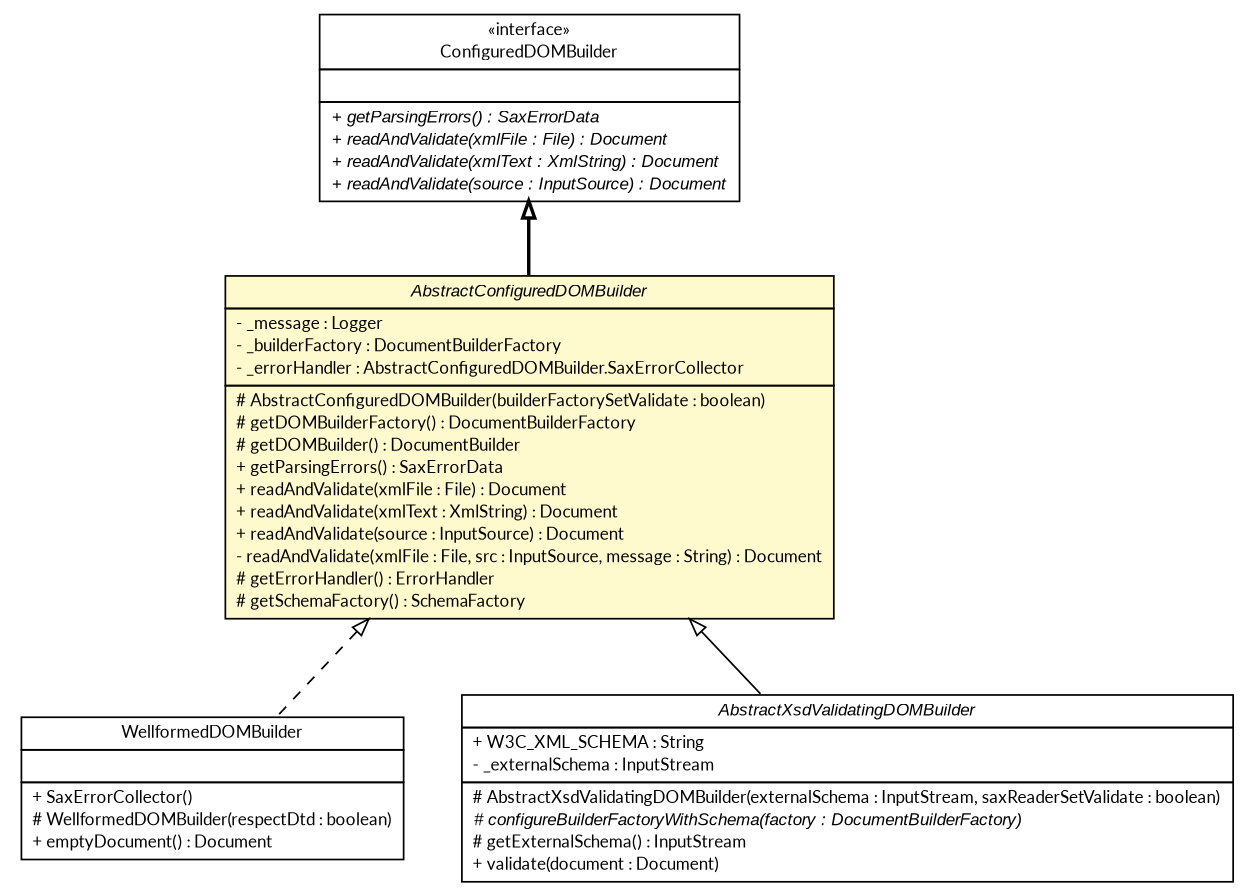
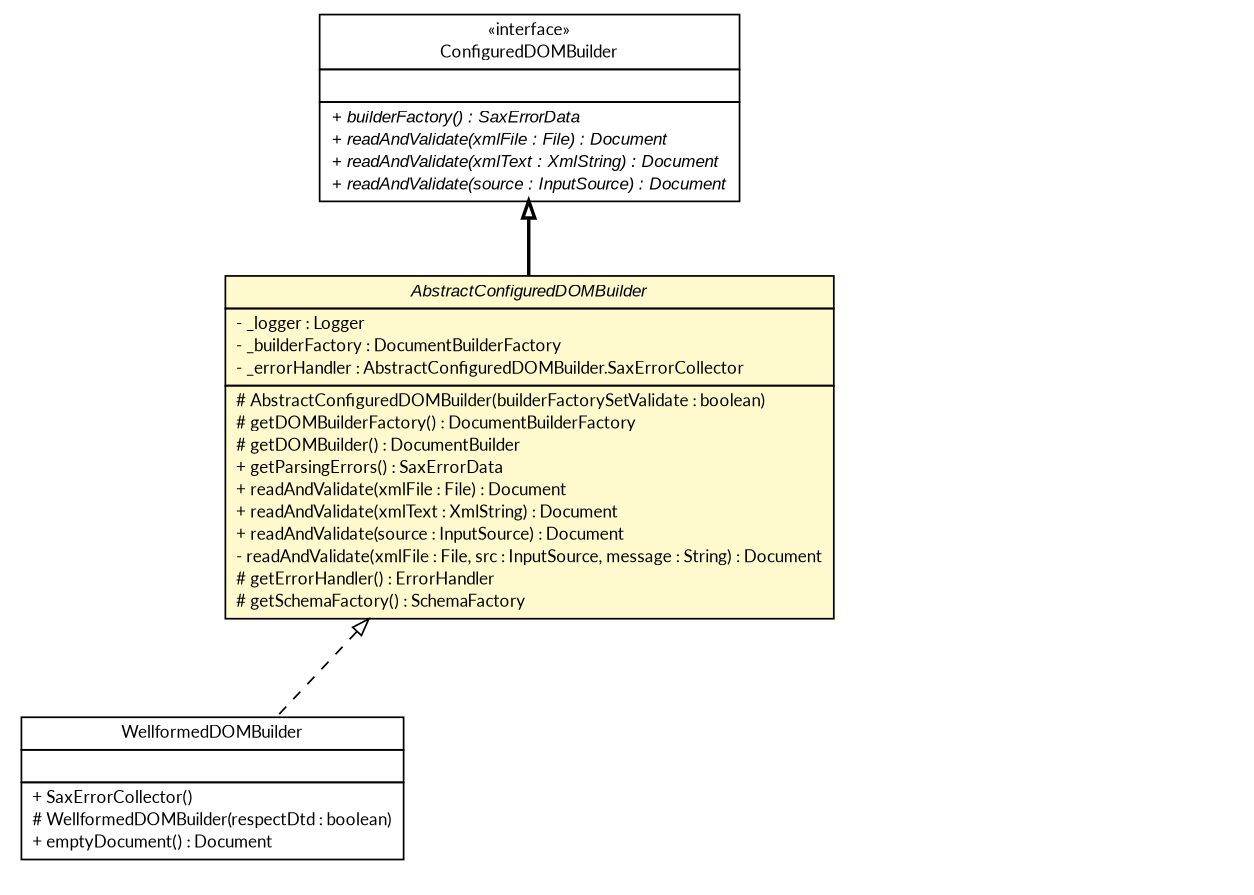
  digraph {
    fontname=Lato
    nodesep=0.25
    ranksep=0.5
    node [fontcolor=black fontname=Lato fontsize=10.0 shape=plaintext]
    edge [arrowtail=empty dir=back fontname=Lato fontsize=10 headport=p labelfontname=arial labelfontsize=10 tailport=p]
    n1 [label=<<table title="org.tanjakostic.jcleancim.xml.WellformedDOMBuilder" border="0" cellborder="1" cellspacing="0" cellpadding="2" port="p" href="./WellformedDOMBuilder.html"> 		<tr><td><table border="0" cellspacing="0" cellpadding="1"> <tr><td align="center" balign="center"> WellformedDOMBuilder </td></tr> 		</table></td></tr> 		<tr><td><table border="0" cellspacing="0" cellpadding="1"> <tr><td align="left" balign="left">  </td></tr> 		</table></td></tr> 		<tr><td><table border="0" cellspacing="0" cellpadding="1"> <tr><td align="left" balign="left"> + SaxErrorCollector() </td></tr> <tr><td align="left" balign="left"> # WellformedDOMBuilder(respectDtd : boolean) </td></tr> <tr><td align="left" balign="left"> + emptyDocument() : Document </td></tr> 		</table></td></tr> 		</table>>]
-   n2 [label=<<table title="org.tanjakostic.jcleancim.xml.ConfiguredDOMBuilder" border="0" cellborder="1" cellspacing="0" cellpadding="2" port="p" href="./ConfiguredDOMBuilder.html"> 		<tr><td><table border="0" cellspacing="0" cellpadding="1"> <tr><td align="center" balign="center"> &#171;interface&#187; </td></tr> <tr><td align="center" balign="center"> ConfiguredDOMBuilder </td></tr> 		</table></td></tr> 		<tr><td><table border="0" cellspacing="0" cellpadding="1"> <tr><td align="left" balign="left">  </td></tr> 		</table></td></tr> 		<tr><td><table border="0" cellspacing="0" cellpadding="1"> <tr><td align="left" balign="left"><font face="Arial Italic" point-size="10.0"> + getParsingErrors() : SaxErrorData </font></td></tr> <tr><td align="left" balign="left"><font face="Arial Italic" point-size="10.0"> + readAndValidate(xmlFile : File) : Document </font></td></tr> <tr><td align="left" balign="left"><font face="Arial Italic" point-size="10.0"> + readAndValidate(xmlText : XmlString) : Document </font></td></tr> <tr><td align="left" balign="left"><font face="Arial Italic" point-size="10.0"> + readAndValidate(source : InputSource) : Document </font></td></tr> 		</table></td></tr> 		</table>>]
-   n3 [label=<<table title="org.tanjakostic.jcleancim.xml.AbstractConfiguredDOMBuilder" border="0" cellborder="1" cellspacing="0" cellpadding="2" port="p" bgcolor="lemonChiffon" href="./AbstractConfiguredDOMBuilder.html"> 		<tr><td><table border="0" cellspacing="0" cellpadding="1"> <tr><td align="center" balign="center"><font face="Arial Italic"> AbstractConfiguredDOMBuilder </font></td></tr> 		</table></td></tr> 		<tr><td><table border="0" cellspacing="0" cellpadding="1"> <tr><td align="left" balign="left"> - _message : Logger </td></tr> <tr><td align="left" balign="left"> - _builderFactory : DocumentBuilderFactory </td></tr> <tr><td align="left" balign="left"> - _errorHandler : AbstractConfiguredDOMBuilder.SaxErrorCollector </td></tr> 		</table></td></tr> 		<tr><td><table border="0" cellspacing="0" cellpadding="1"> <tr><td align="left" balign="left"> # AbstractConfiguredDOMBuilder(builderFactorySetValidate : boolean) </td></tr> <tr><td align="left" balign="left"> # getDOMBuilderFactory() : DocumentBuilderFactory </td></tr> <tr><td align="left" balign="left"> # getDOMBuilder() : DocumentBuilder </td></tr> <tr><td align="left" balign="left"> + getParsingErrors() : SaxErrorData </td></tr> <tr><td align="left" balign="left"> + readAndValidate(xmlFile : File) : Document </td></tr> <tr><td align="left" balign="left"> + readAndValidate(xmlText : XmlString) : Document </td></tr> <tr><td align="left" balign="left"> + readAndValidate(source : InputSource) : Document </td></tr> <tr><td align="left" balign="left"> - readAndValidate(xmlFile : File, src : InputSource, message : String) : Document </td></tr> <tr><td align="left" balign="left"> # getErrorHandler() : ErrorHandler </td></tr> <tr><td align="left" balign="left"> # getSchemaFactory() : SchemaFactory </td></tr> 		</table></td></tr> 		</table>>]
-   n4 [label=<<table title="org.tanjakostic.jcleancim.xml.AbstractXsdValidatingDOMBuilder" border="0" cellborder="1" cellspacing="0" cellpadding="2" port="p" href="./AbstractXsdValidatingDOMBuilder.html"> 		<tr><td><table border="0" cellspacing="0" cellpadding="1"> <tr><td align="center" balign="center"><font face="Arial Italic"> AbstractXsdValidatingDOMBuilder </font></td></tr> 		</table></td></tr> 		<tr><td><table border="0" cellspacing="0" cellpadding="1"> <tr><td align="left" balign="left"> + W3C_XML_SCHEMA : String </td></tr> <tr><td align="left" balign="left"> - _externalSchema : InputStream </td></tr> 		</table></td></tr> 		<tr><td><table border="0" cellspacing="0" cellpadding="1"> <tr><td align="left" balign="left"> # AbstractXsdValidatingDOMBuilder(externalSchema : InputStream, saxReaderSetValidate : boolean) </td></tr> <tr><td align="left" balign="left"><font face="Arial Italic" point-size="10.0"> # configureBuilderFactoryWithSchema(factory : DocumentBuilderFactory) </font></td></tr> <tr><td align="left" balign="left"> # getExternalSchema() : InputStream </td></tr> <tr><td align="left" balign="left"> + validate(document : Document) </td></tr> 		</table></td></tr> 		</table>>]
+   n2 [label=<<table title="org.tanjakostic.jcleancim.xml.ConfiguredDOMBuilder" border="0" cellborder="1" cellspacing="0" cellpadding="2" port="p" href="./ConfiguredDOMBuilder.html"> 		<tr><td><table border="0" cellspacing="0" cellpadding="1"> <tr><td align="center" balign="center"> &#171;interface&#187; </td></tr> <tr><td align="center" balign="center"> ConfiguredDOMBuilder </td></tr> 		</table></td></tr> 		<tr><td><table border="0" cellspacing="0" cellpadding="1"> <tr><td align="left" balign="left">  </td></tr> 		</table></td></tr> 		<tr><td><table border="0" cellspacing="0" cellpadding="1"> <tr><td align="left" balign="left"><font face="Arial Italic" point-size="10.0"> + builderFactory() : SaxErrorData </font></td></tr> <tr><td align="left" balign="left"><font face="Arial Italic" point-size="10.0"> + readAndValidate(xmlFile : File) : Document </font></td></tr> <tr><td align="left" balign="left"><font face="Arial Italic" point-size="10.0"> + readAndValidate(xmlText : XmlString) : Document </font></td></tr> <tr><td align="left" balign="left"><font face="Arial Italic" point-size="10.0"> + readAndValidate(source : InputSource) : Document </font></td></tr> 		</table></td></tr> 		</table>>]
+   n3 [label=<<table title="org.tanjakostic.jcleancim.xml.AbstractConfiguredDOMBuilder" border="0" cellborder="1" cellspacing="0" cellpadding="2" port="p" bgcolor="lemonChiffon" href="./AbstractConfiguredDOMBuilder.html"> 		<tr><td><table border="0" cellspacing="0" cellpadding="1"> <tr><td align="center" balign="center"><font face="Arial Italic"> AbstractConfiguredDOMBuilder </font></td></tr> 		</table></td></tr> 		<tr><td><table border="0" cellspacing="0" cellpadding="1"> <tr><td align="left" balign="left"> - _logger : Logger </td></tr> <tr><td align="left" balign="left"> - _builderFactory : DocumentBuilderFactory </td></tr> <tr><td align="left" balign="left"> - _errorHandler : AbstractConfiguredDOMBuilder.SaxErrorCollector </td></tr> 		</table></td></tr> 		<tr><td><table border="0" cellspacing="0" cellpadding="1"> <tr><td align="left" balign="left"> # AbstractConfiguredDOMBuilder(builderFactorySetValidate : boolean) </td></tr> <tr><td align="left" balign="left"> # getDOMBuilderFactory() : DocumentBuilderFactory </td></tr> <tr><td align="left" balign="left"> # getDOMBuilder() : DocumentBuilder </td></tr> <tr><td align="left" balign="left"> + getParsingErrors() : SaxErrorData </td></tr> <tr><td align="left" balign="left"> + readAndValidate(xmlFile : File) : Document </td></tr> <tr><td align="left" balign="left"> + readAndValidate(xmlText : XmlString) : Document </td></tr> <tr><td align="left" balign="left"> + readAndValidate(source : InputSource) : Document </td></tr> <tr><td align="left" balign="left"> - readAndValidate(xmlFile : File, src : InputSource, message : String) : Document </td></tr> <tr><td align="left" balign="left"> # getErrorHandler() : ErrorHandler </td></tr> <tr><td align="left" balign="left"> # getSchemaFactory() : SchemaFactory </td></tr> 		</table></td></tr> 		</table>>]
    n2 -> n3 [style=bold]
    n3 -> n1 [style=dashed]
-   n3 -> n4 [style=solid]
  }
